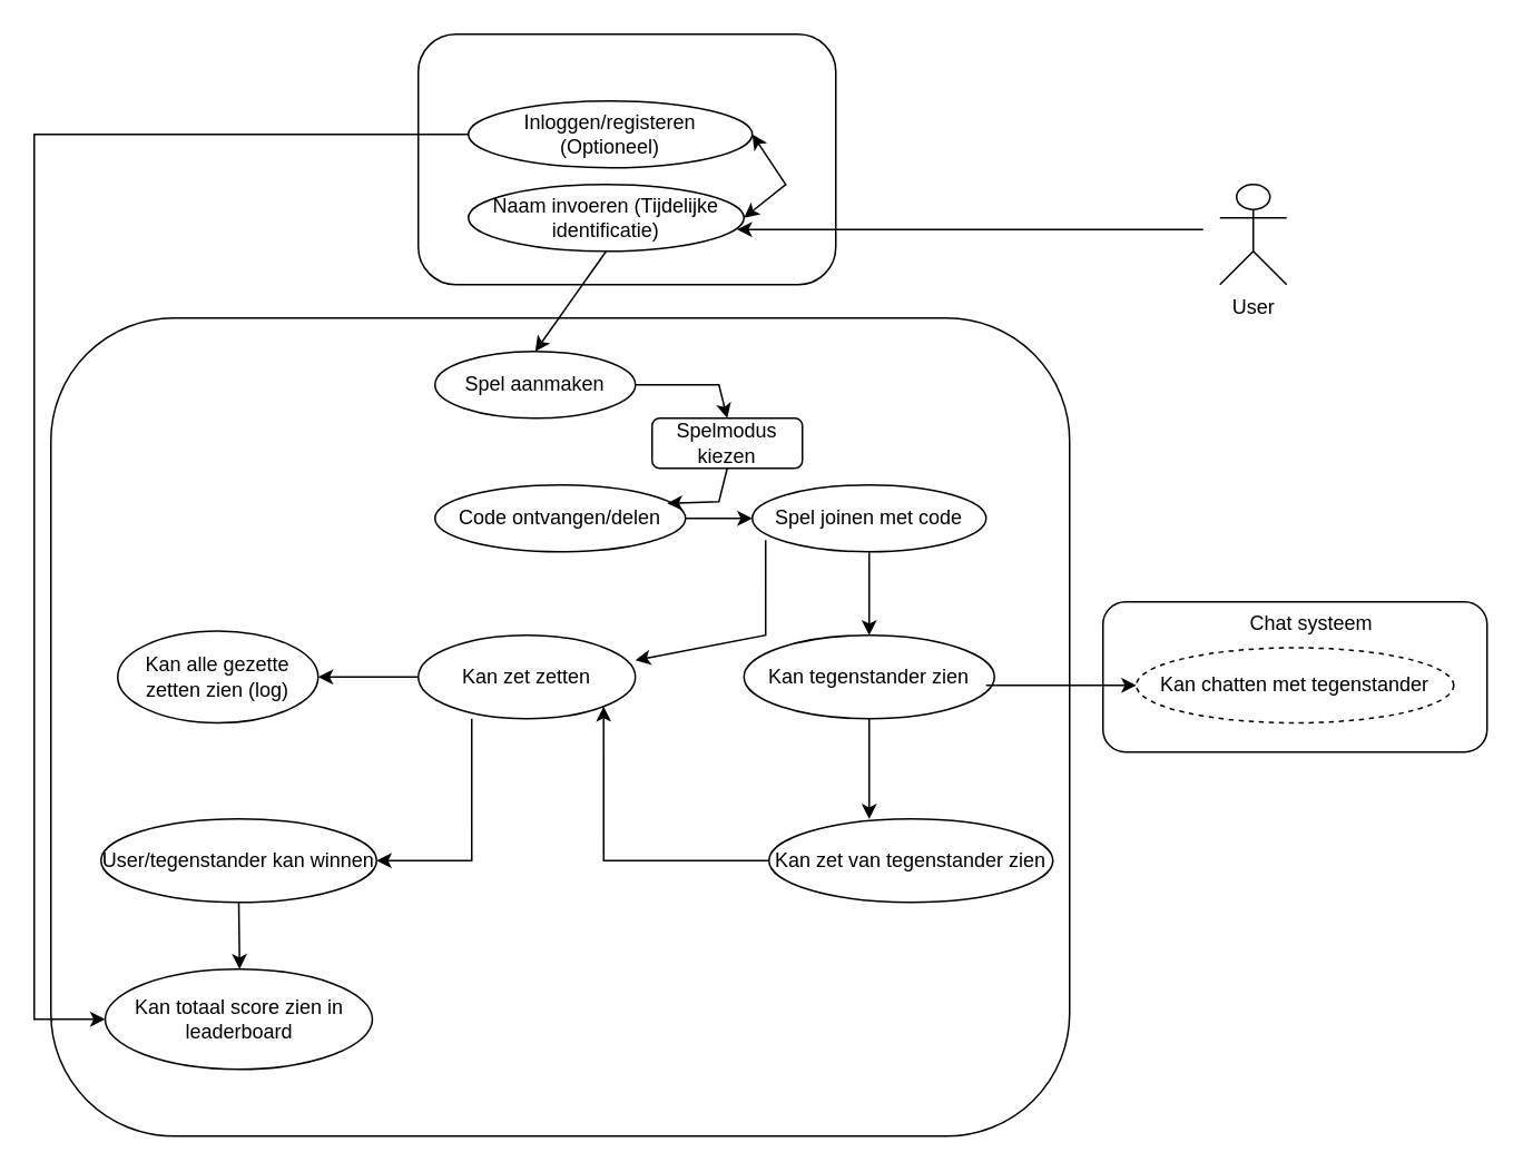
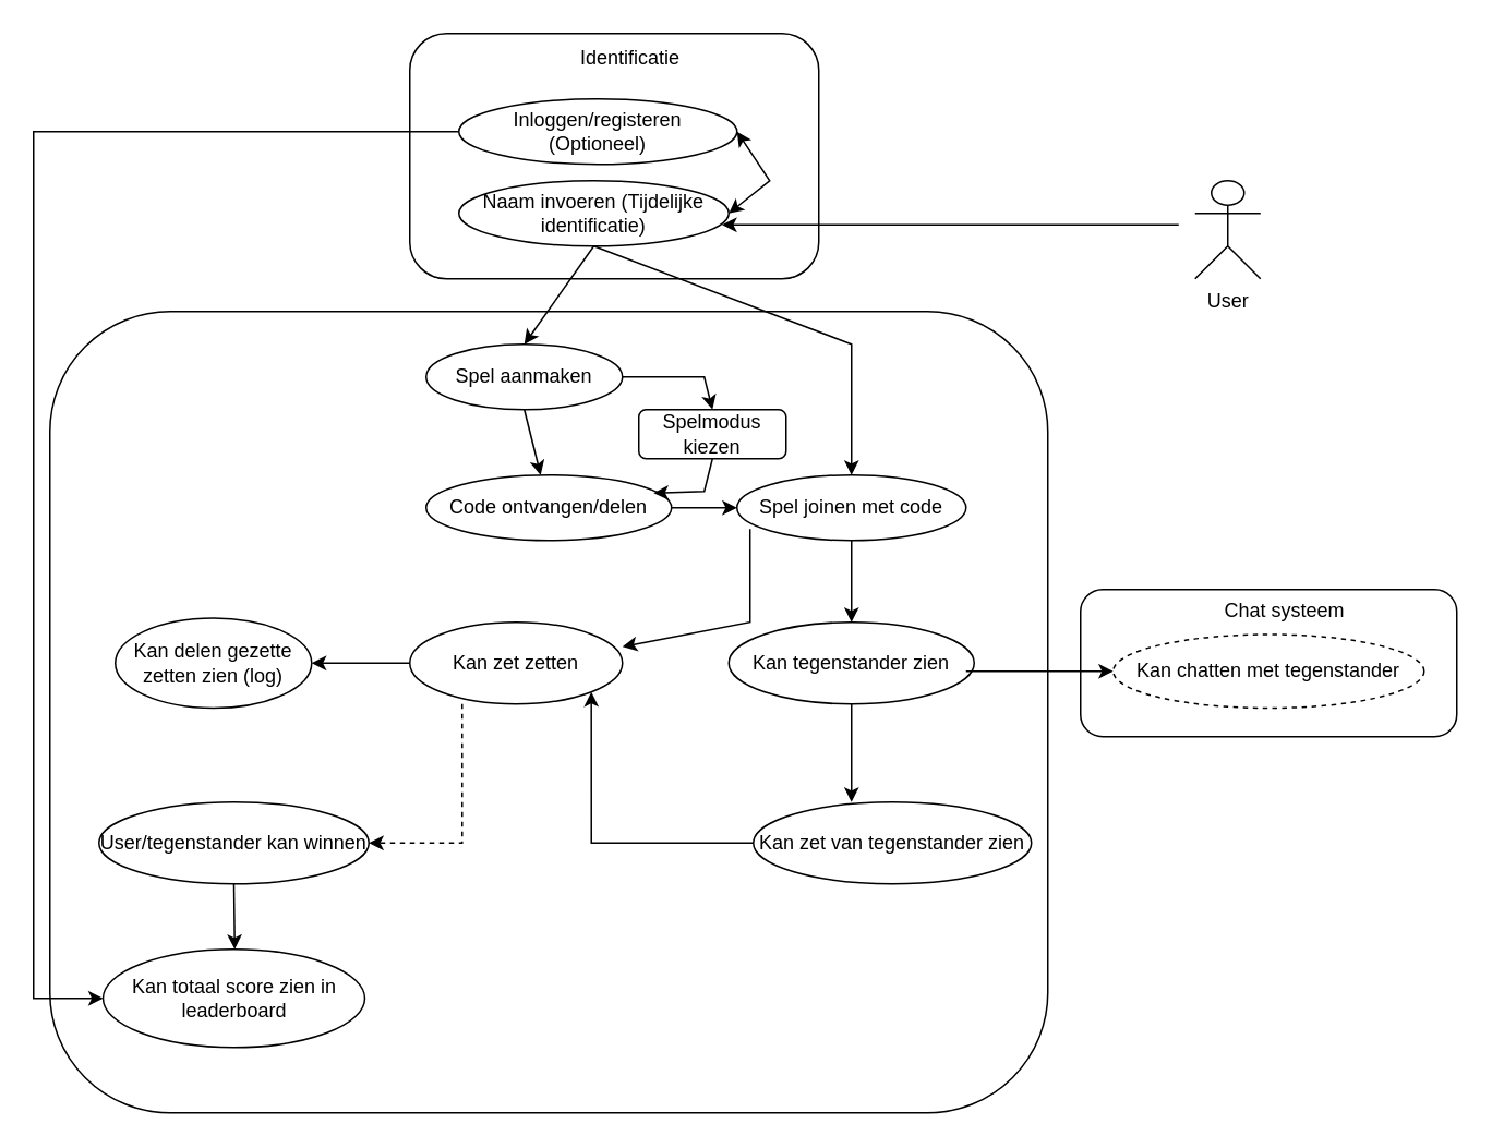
  <mxCell id="0" />
  <mxCell id="1" parent="0" />
  <mxCell id="2" value="" style="rounded=1;whiteSpace=wrap;html=1;" parent="1" vertex="1"><mxGeometry x="660" y="360" width="230" height="90" as="geometry" /></mxCell>
  <mxCell id="3" value="" style="rounded=1;whiteSpace=wrap;html=1;" parent="1" vertex="1"><mxGeometry x="250" y="20" width="250" height="150" as="geometry" /></mxCell>
  <mxCell id="4" value="" style="rounded=1;whiteSpace=wrap;html=1;" parent="1" vertex="1"><mxGeometry x="30" y="190" width="610" height="490" as="geometry" /></mxCell>
  <mxCell id="5" value="User" style="shape=umlActor;verticalLabelPosition=bottom;verticalAlign=top;html=1;outlineConnect=0;" parent="1" vertex="1"><mxGeometry x="730" y="110" width="40" height="60" as="geometry" /></mxCell>
  <mxCell id="6" value="Naam invoeren (Tijdelijke identificatie)" style="ellipse;whiteSpace=wrap;html=1;" parent="1" vertex="1"><mxGeometry x="280" y="110" width="165" height="40" as="geometry" /></mxCell>
  <mxCell id="7" value="Spel aanmaken" style="ellipse;whiteSpace=wrap;html=1;" parent="1" vertex="1"><mxGeometry x="260" y="210" width="120" height="40" as="geometry" /></mxCell>
  <mxCell id="8" value="Spel joinen met code" style="ellipse;whiteSpace=wrap;html=1;" parent="1" vertex="1"><mxGeometry x="450" y="290" width="140" height="40" as="geometry" /></mxCell>
  <mxCell id="9" value="Code ontvangen/delen" style="ellipse;whiteSpace=wrap;html=1;" parent="1" vertex="1"><mxGeometry x="260" y="290" width="150" height="40" as="geometry" /></mxCell>
  <mxCell id="10" value="" style="endArrow=classic;html=1;rounded=0;exitX=0.5;exitY=1;exitDx=0;exitDy=0;entryX=0.5;entryY=0;entryDx=0;entryDy=0;" parent="1" source="6" target="7" edge="1"><mxGeometry width="50" height="50" relative="1" as="geometry"><mxPoint x="420" y="410" as="sourcePoint" /><mxPoint x="470" y="360" as="targetPoint" /></mxGeometry></mxCell>
+ <mxCell id="11" value="" style="endArrow=classic;html=1;rounded=0;exitX=0.5;exitY=1;exitDx=0;exitDy=0;entryX=0.5;entryY=0;entryDx=0;entryDy=0;" parent="1" source="6" target="8" edge="1"><mxGeometry width="50" height="50" relative="1" as="geometry"><mxPoint x="420" y="410" as="sourcePoint" /><mxPoint x="470" y="360" as="targetPoint" /><Array as="points"><mxPoint x="520" y="210" /></Array></mxGeometry></mxCell>
+ <mxCell id="12" value="" style="endArrow=classic;html=1;rounded=0;exitX=0.5;exitY=1;exitDx=0;exitDy=0;" parent="1" source="7" target="9" edge="1"><mxGeometry width="50" height="50" relative="1" as="geometry"><mxPoint x="420" y="410" as="sourcePoint" /><mxPoint x="320" y="280" as="targetPoint" /></mxGeometry></mxCell>
  <mxCell id="13" value="" style="endArrow=classic;html=1;rounded=0;exitX=1;exitY=0.5;exitDx=0;exitDy=0;entryX=0;entryY=0.5;entryDx=0;entryDy=0;" parent="1" source="9" target="8" edge="1"><mxGeometry width="50" height="50" relative="1" as="geometry"><mxPoint x="420" y="410" as="sourcePoint" /><mxPoint x="470" y="360" as="targetPoint" /></mxGeometry></mxCell>
  <mxCell id="14" value="Kan tegenstander zien" style="ellipse;whiteSpace=wrap;html=1;" parent="1" vertex="1"><mxGeometry x="445" y="380" width="150" height="50" as="geometry" /></mxCell>
  <mxCell id="15" value="" style="endArrow=classic;html=1;rounded=0;exitX=0.5;exitY=1;exitDx=0;exitDy=0;entryX=0.5;entryY=0;entryDx=0;entryDy=0;" parent="1" source="8" target="14" edge="1"><mxGeometry width="50" height="50" relative="1" as="geometry"><mxPoint x="420" y="470" as="sourcePoint" /><mxPoint x="470" y="420" as="targetPoint" /></mxGeometry></mxCell>
  <mxCell id="16" value="Kan zet zetten" style="ellipse;whiteSpace=wrap;html=1;" parent="1" vertex="1"><mxGeometry x="250" y="380" width="130" height="50" as="geometry" /></mxCell>
  <mxCell id="17" value="" style="endArrow=classic;html=1;rounded=0;entryX=1;entryY=0.3;entryDx=0;entryDy=0;entryPerimeter=0;exitX=0.057;exitY=0.825;exitDx=0;exitDy=0;exitPerimeter=0;" parent="1" source="8" target="16" edge="1"><mxGeometry width="50" height="50" relative="1" as="geometry"><mxPoint x="430" y="360" as="sourcePoint" /><mxPoint x="410" y="360" as="targetPoint" /><Array as="points"><mxPoint x="458" y="380" /></Array></mxGeometry></mxCell>
  <mxCell id="18" value="Kan zet van tegenstander zien" style="ellipse;whiteSpace=wrap;html=1;" parent="1" vertex="1"><mxGeometry x="460" y="490" width="170" height="50" as="geometry" /></mxCell>
  <mxCell id="19" value="" style="endArrow=classic;html=1;rounded=0;exitX=0.5;exitY=1;exitDx=0;exitDy=0;" parent="1" source="14" edge="1"><mxGeometry width="50" height="50" relative="1" as="geometry"><mxPoint x="420" y="470" as="sourcePoint" /><mxPoint x="520" y="490" as="targetPoint" /></mxGeometry></mxCell>
  <mxCell id="20" value="" style="endArrow=classic;html=1;rounded=0;entryX=1;entryY=1;entryDx=0;entryDy=0;exitX=0;exitY=0.5;exitDx=0;exitDy=0;" parent="1" source="18" target="16" edge="1"><mxGeometry width="50" height="50" relative="1" as="geometry"><mxPoint x="309" y="510" as="sourcePoint" /><mxPoint x="470" y="420" as="targetPoint" /><Array as="points"><mxPoint x="361" y="515" /></Array></mxGeometry></mxCell>
  <mxCell id="21" value="User/tegenstander kan winnen" style="ellipse;whiteSpace=wrap;html=1;" parent="1" vertex="1"><mxGeometry x="60" y="490" width="165" height="50" as="geometry" /></mxCell>
  <mxCell id="22" value="" style="endArrow=classic;html=1;rounded=0;entryX=0;entryY=0.5;entryDx=0;entryDy=0;" parent="1" target="23" edge="1"><mxGeometry width="50" height="50" relative="1" as="geometry"><mxPoint x="590" y="410" as="sourcePoint" /><mxPoint x="650" y="410" as="targetPoint" /></mxGeometry></mxCell>
  <mxCell id="23" value="Kan chatten met tegenstander" style="ellipse;whiteSpace=wrap;html=1;dashed=1;" parent="1" vertex="1"><mxGeometry x="680" y="387.5" width="190" height="45" as="geometry" /></mxCell>
- <mxCell id="24" value="" style="endArrow=classic;html=1;rounded=0;exitX=0.246;exitY=1;exitDx=0;exitDy=0;exitPerimeter=0;entryX=1;entryY=0.5;entryDx=0;entryDy=0;" parent="1" source="16" target="21" edge="1"><mxGeometry width="50" height="50" relative="1" as="geometry"><mxPoint x="420" y="500" as="sourcePoint" /><mxPoint x="470" y="450" as="targetPoint" /><Array as="points"><mxPoint x="282" y="515" /></Array></mxGeometry></mxCell>
+ <mxCell id="24" value="" style="endArrow=classic;html=1;rounded=0;exitX=0.246;exitY=1;exitDx=0;exitDy=0;exitPerimeter=0;entryX=1;entryY=0.5;entryDx=0;entryDy=0;dashed=1;" parent="1" source="16" target="21" edge="1"><mxGeometry width="50" height="50" relative="1" as="geometry"><mxPoint x="420" y="500" as="sourcePoint" /><mxPoint x="470" y="450" as="targetPoint" /><Array as="points"><mxPoint x="282" y="515" /></Array></mxGeometry></mxCell>
  <mxCell id="25" value="" style="endArrow=classic;html=1;rounded=0;exitX=0.5;exitY=1;exitDx=0;exitDy=0;" parent="1" source="21" edge="1"><mxGeometry width="50" height="50" relative="1" as="geometry"><mxPoint x="420" y="440" as="sourcePoint" /><mxPoint x="143" y="580" as="targetPoint" /></mxGeometry></mxCell>
  <mxCell id="26" value="Kan totaal score zien in leaderboard" style="ellipse;whiteSpace=wrap;html=1;" parent="1" vertex="1"><mxGeometry x="62.5" y="580" width="160" height="60" as="geometry" /></mxCell>
  <mxCell id="27" value="Spelmodus kiezen" style="rounded=1;whiteSpace=wrap;html=1;" parent="1" vertex="1"><mxGeometry x="390" y="250" width="90" height="30" as="geometry" /></mxCell>
  <mxCell id="28" value="" style="endArrow=classic;html=1;rounded=0;exitX=1;exitY=0.5;exitDx=0;exitDy=0;entryX=0.5;entryY=0;entryDx=0;entryDy=0;" parent="1" source="7" target="27" edge="1"><mxGeometry width="50" height="50" relative="1" as="geometry"><mxPoint x="420" y="470" as="sourcePoint" /><mxPoint x="470" y="420" as="targetPoint" /><Array as="points"><mxPoint x="430" y="230" /></Array></mxGeometry></mxCell>
  <mxCell id="29" value="" style="endArrow=classic;html=1;rounded=0;exitX=0.5;exitY=1;exitDx=0;exitDy=0;entryX=0.927;entryY=0.275;entryDx=0;entryDy=0;entryPerimeter=0;" parent="1" source="27" target="9" edge="1"><mxGeometry width="50" height="50" relative="1" as="geometry"><mxPoint x="420" y="470" as="sourcePoint" /><mxPoint x="470" y="420" as="targetPoint" /><Array as="points"><mxPoint x="430" y="300" /></Array></mxGeometry></mxCell>
  <mxCell id="30" value="" style="endArrow=classic;html=1;rounded=0;exitX=0;exitY=0.5;exitDx=0;exitDy=0;" parent="1" source="16" target="31" edge="1"><mxGeometry width="50" height="50" relative="1" as="geometry"><mxPoint x="420" y="500" as="sourcePoint" /><mxPoint x="160" y="402" as="targetPoint" /></mxGeometry></mxCell>
- <mxCell id="31" value="Kan alle gezette zetten zien (log)" style="ellipse;whiteSpace=wrap;html=1;" parent="1" vertex="1"><mxGeometry x="70" y="377.5" width="120" height="55" as="geometry" /></mxCell>
+ <mxCell id="31" value="Kan delen gezette zetten zien (log)" style="ellipse;whiteSpace=wrap;html=1;" parent="1" vertex="1"><mxGeometry x="70" y="377.5" width="120" height="55" as="geometry" /></mxCell>
  <mxCell id="32" value="" style="endArrow=classic;html=1;rounded=0;entryX=0.975;entryY=0.675;entryDx=0;entryDy=0;entryPerimeter=0;" parent="1" target="6" edge="1"><mxGeometry width="50" height="50" relative="1" as="geometry"><mxPoint x="720" y="137" as="sourcePoint" /><mxPoint x="850" y="420" as="targetPoint" /></mxGeometry></mxCell>
+ <mxCell id="33" value="Identificatie" style="text;html=1;strokeColor=none;fillColor=none;align=center;verticalAlign=middle;whiteSpace=wrap;rounded=0;" parent="1" vertex="1"><mxGeometry x="355" y="20" width="60" height="30" as="geometry" /></mxCell>
  <mxCell id="34" value="Chat systeem" style="text;html=1;strokeColor=none;fillColor=none;align=center;verticalAlign=middle;whiteSpace=wrap;rounded=0;" parent="1" vertex="1"><mxGeometry x="740" y="357.5" width="90" height="30" as="geometry" /></mxCell>
  <mxCell id="35" value="Inloggen/registeren &lt;br&gt;(Optioneel)" style="ellipse;whiteSpace=wrap;html=1;" vertex="1" parent="1"><mxGeometry x="280" width="170" height="40" as="geometry" y="60" /></mxCell>
  <mxCell id="36" value="" style="endArrow=classic;startArrow=classic;html=1;rounded=0;exitX=1;exitY=0.5;exitDx=0;exitDy=0;entryX=1;entryY=0.5;entryDx=0;entryDy=0;" edge="1" parent="1" source="6" target="35"><mxGeometry width="50" height="50" relative="1" as="geometry"><mxPoint x="640" y="270" as="sourcePoint" /><mxPoint x="690" y="220" as="targetPoint" /><Array as="points"><mxPoint x="470" y="110" /></Array></mxGeometry></mxCell>
  <mxCell id="37" value="" style="endArrow=classic;html=1;rounded=0;exitX=0;exitY=0.5;exitDx=0;exitDy=0;entryX=0;entryY=0.5;entryDx=0;entryDy=0;" edge="1" parent="1" source="35" target="26"><mxGeometry width="50" height="50" relative="1" as="geometry"><mxPoint x="640" y="340" as="sourcePoint" /><mxPoint x="170" y="70" as="targetPoint" /><Array as="points"><mxPoint x="20" y="80" /><mxPoint x="20" y="610" /></Array></mxGeometry></mxCell>
